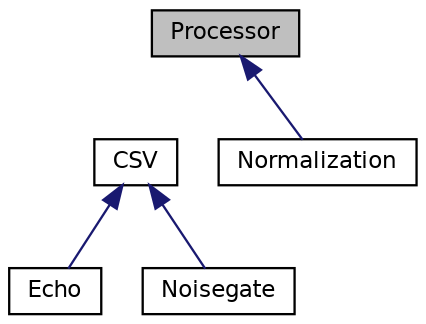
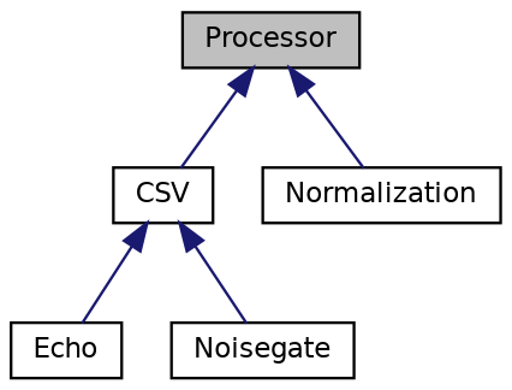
  digraph {
    node [color=black fillcolor=white fontname=Helvetica fontsize=10 shape=record style=filled]
    edge [color=midnightblue dir=back fontname=Helvetica fontsize=10 labelfontname=Helvetica labelfontsize=10 style=solid]
    n1 [fillcolor=grey75 fontcolor=black height=0.2 label=Processor width=0.4]
    n2 [height=0.2 label=CSV width=0.4]
    n3 [height=0.2 label=Normalization width=0.4]
    n4 [height=0.2 label=Echo width=0.4]
    n5 [height=0.2 label=Noisegate width=0.4]
+   n1 -> n2
    n1 -> n3
    n2 -> n4
    n2 -> n5
  }
